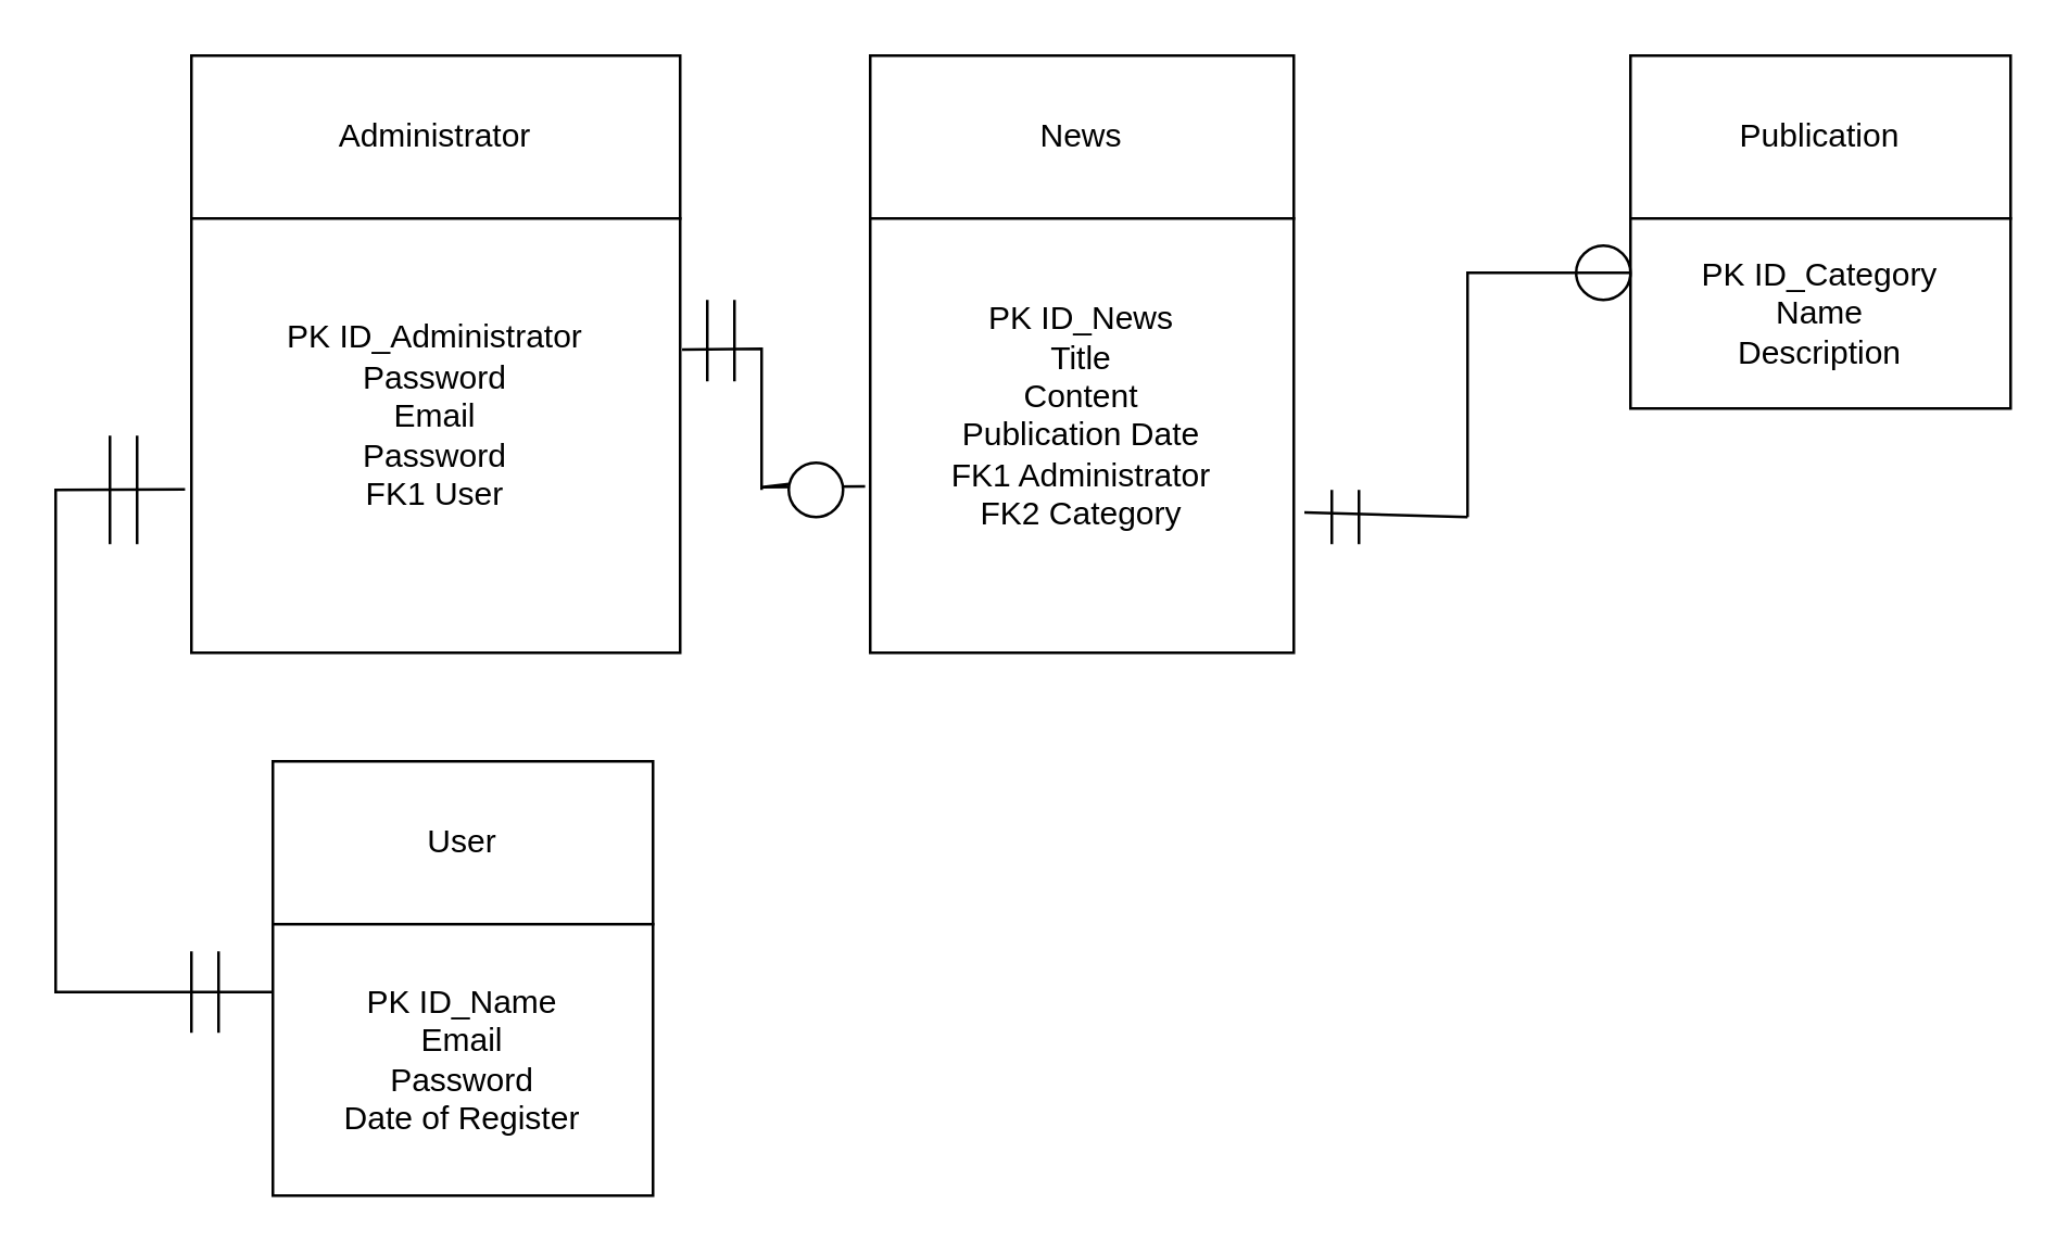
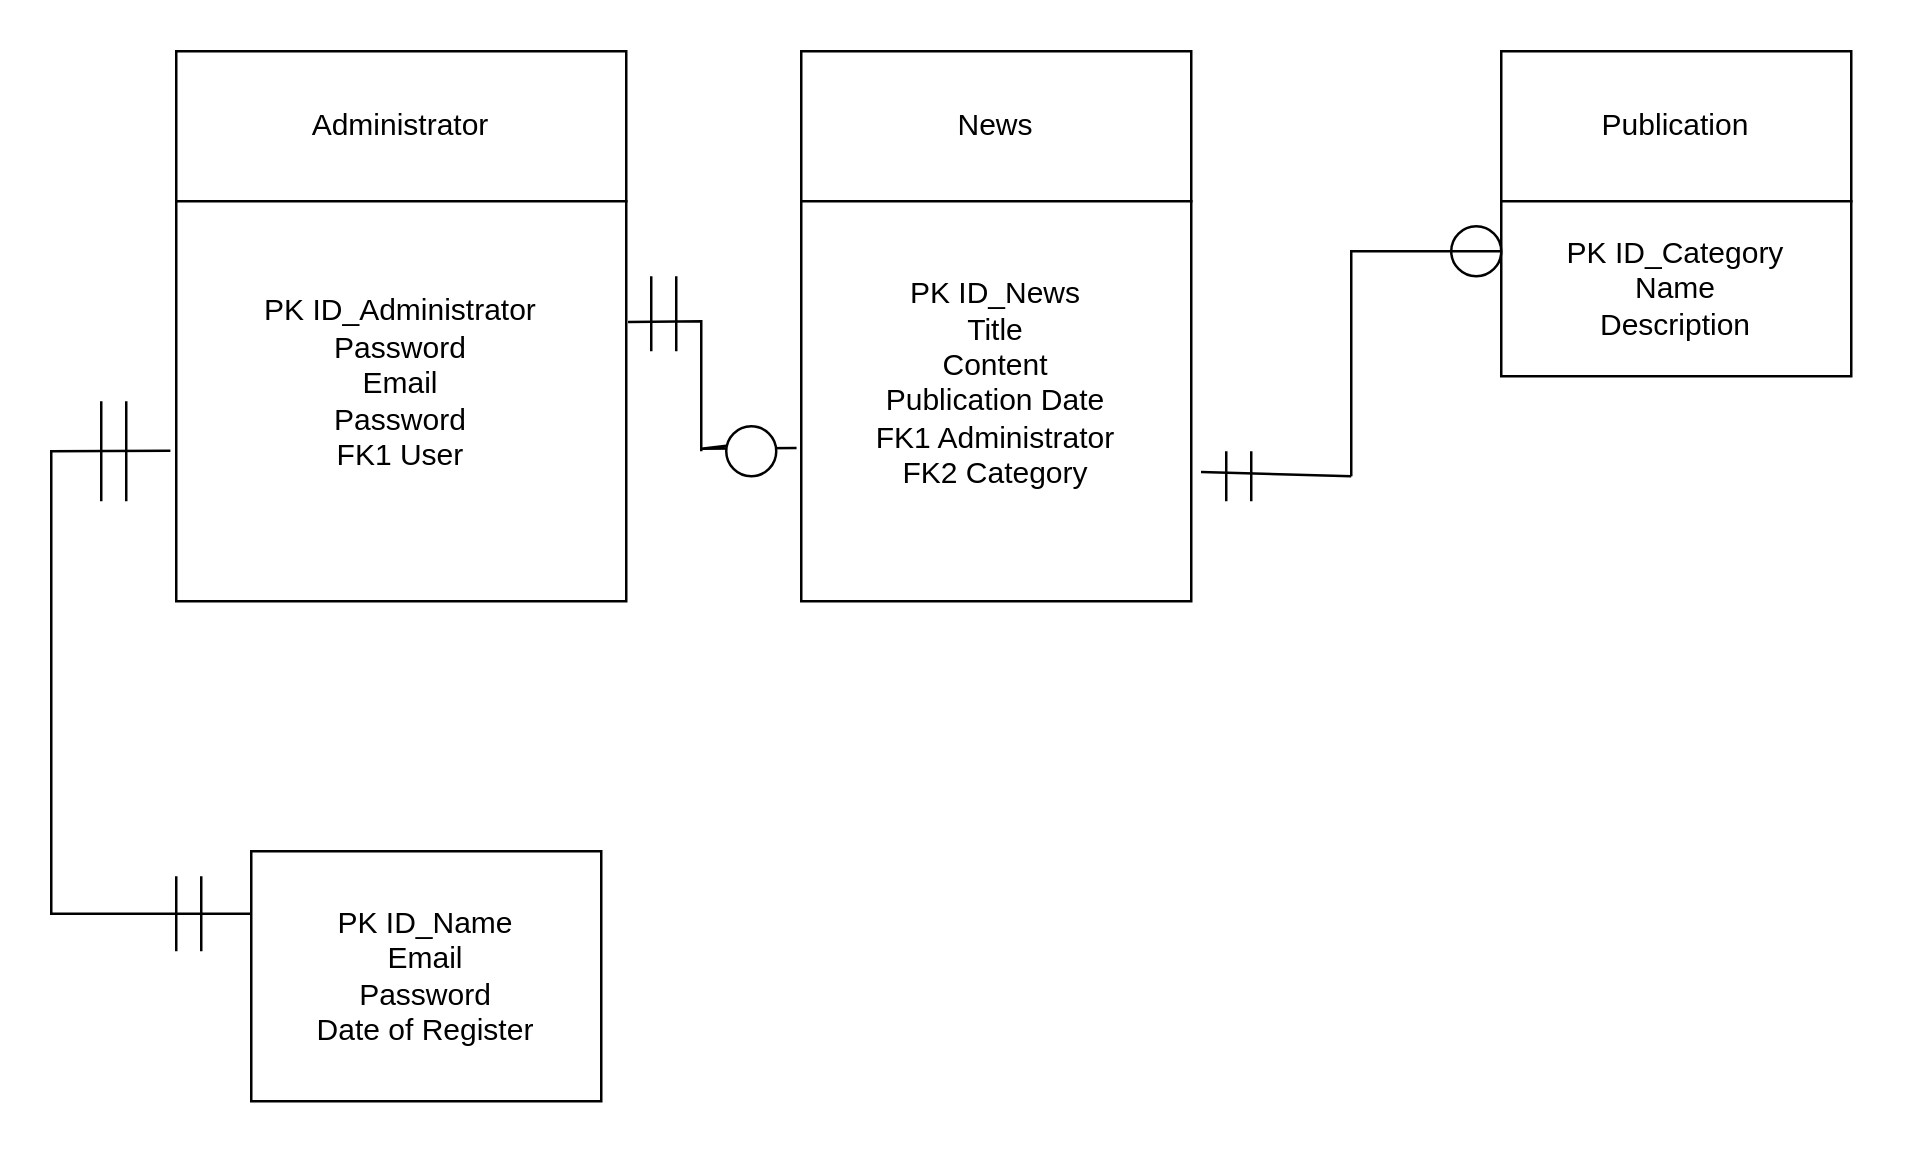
  <mxCell id="0" />
  <mxCell id="1" parent="0" />
  <mxCell id="2" value="Administrator" style="rounded=0;whiteSpace=wrap;html=1;" vertex="1" parent="1"><mxGeometry x="70" y="20" width="180" height="60" as="geometry" /></mxCell>
  <mxCell id="3" value="&lt;div&gt;PK ID_Administrator&lt;/div&gt;&lt;div&gt;Password&lt;br&gt;&lt;/div&gt;&lt;div&gt;Email&lt;br&gt;&lt;/div&gt;&lt;div&gt;Password&lt;/div&gt;&lt;div&gt;FK1 User&lt;br&gt;&lt;/div&gt;&lt;div&gt;&lt;br&gt;&lt;/div&gt;" style="rounded=0;whiteSpace=wrap;html=1;" vertex="1" parent="1"><mxGeometry x="70" y="80" width="180" height="160" as="geometry" /></mxCell>
  <mxCell id="4" value="News" style="rounded=0;whiteSpace=wrap;html=1;" vertex="1" parent="1"><mxGeometry x="320" y="20" width="156" height="60" as="geometry" /></mxCell>
  <mxCell id="5" value="&lt;div&gt;PK ID_News&lt;/div&gt;&lt;div&gt;Title&lt;/div&gt;&lt;div&gt;Content&lt;/div&gt;&lt;div&gt;Publication Date&lt;/div&gt;&lt;div&gt;FK1 Administrator&lt;br&gt;&lt;/div&gt;&lt;div&gt;FK2 Category&lt;br&gt;&lt;/div&gt;&lt;div&gt;&lt;br&gt;&lt;/div&gt;" style="rounded=0;whiteSpace=wrap;html=1;" vertex="1" parent="1"><mxGeometry x="320" y="80" width="156" height="160" as="geometry" /></mxCell>
  <mxCell id="6" value="Publication" style="rounded=0;whiteSpace=wrap;html=1;" vertex="1" parent="1"><mxGeometry x="600" y="20" width="140" height="60" as="geometry" /></mxCell>
  <mxCell id="7" value="&lt;div&gt;PK ID_Category&lt;/div&gt;&lt;div&gt;Name&lt;/div&gt;&lt;div&gt;Description&lt;br&gt;&lt;/div&gt;" style="rounded=0;whiteSpace=wrap;html=1;" vertex="1" parent="1"><mxGeometry x="600" y="80" width="140" height="70" as="geometry" /></mxCell>
- <mxCell id="8" value="User" style="rounded=0;whiteSpace=wrap;html=1;" vertex="1" parent="1"><mxGeometry x="100" y="280" width="140" height="60" as="geometry" /></mxCell>
  <mxCell id="9" value="&lt;div&gt;PK ID_Name&lt;/div&gt;&lt;div&gt;Email&lt;/div&gt;&lt;div&gt;Password&lt;/div&gt;&lt;div&gt;Date of Register&lt;br&gt;&lt;/div&gt;" style="rounded=0;whiteSpace=wrap;html=1;" vertex="1" parent="1"><mxGeometry x="100" y="340" width="140" height="100" as="geometry" /></mxCell>
  <mxCell id="10" value="" style="endArrow=none;html=1;rounded=0;" edge="1" parent="1"><mxGeometry width="50" height="50" relative="1" as="geometry"><mxPoint x="490" y="200" as="sourcePoint" /><mxPoint x="490" y="180" as="targetPoint" /><Array as="points" /></mxGeometry></mxCell>
  <mxCell id="11" value="" style="endArrow=none;html=1;rounded=0;" edge="1" parent="1"><mxGeometry width="50" height="50" relative="1" as="geometry"><mxPoint x="500" y="200" as="sourcePoint" /><mxPoint x="500" y="180" as="targetPoint" /><Array as="points"><mxPoint x="500" y="180" /></Array></mxGeometry></mxCell>
  <mxCell id="12" value="" style="endArrow=none;html=1;rounded=0;exitX=1.025;exitY=0.677;exitDx=0;exitDy=0;exitPerimeter=0;" edge="1" parent="1" source="5"><mxGeometry width="50" height="50" relative="1" as="geometry"><mxPoint x="480" y="188" as="sourcePoint" /><mxPoint x="540" y="190" as="targetPoint" /><Array as="points" /></mxGeometry></mxCell>
  <mxCell id="13" value="" style="ellipse;whiteSpace=wrap;html=1;aspect=fixed;" vertex="1" parent="1"><mxGeometry x="580" y="90" width="20" height="20" as="geometry" /></mxCell>
  <mxCell id="14" value="" style="endArrow=none;html=1;rounded=0;entryX=1;entryY=0.5;entryDx=0;entryDy=0;" edge="1" parent="1" target="13"><mxGeometry width="50" height="50" relative="1" as="geometry"><mxPoint x="540" y="190" as="sourcePoint" /><mxPoint x="560" y="80" as="targetPoint" /><Array as="points"><mxPoint x="540" y="100" /></Array></mxGeometry></mxCell>
  <mxCell id="15" value="" style="endArrow=none;html=1;rounded=0;entryX=-0.012;entryY=0.617;entryDx=0;entryDy=0;entryPerimeter=0;exitX=1;exitY=0.25;exitDx=0;exitDy=0;" edge="1" parent="1" source="17" target="5"><mxGeometry width="50" height="50" relative="1" as="geometry"><mxPoint x="230" y="370" as="sourcePoint" /><mxPoint x="280" y="320" as="targetPoint" /><Array as="points"><mxPoint x="280" y="179" /></Array></mxGeometry></mxCell>
  <mxCell id="16" value="" style="endArrow=none;html=1;rounded=0;exitX=1.004;exitY=0.302;exitDx=0;exitDy=0;exitPerimeter=0;" edge="1" parent="1" source="3"><mxGeometry width="50" height="50" relative="1" as="geometry"><mxPoint x="240" y="365" as="sourcePoint" /><mxPoint x="280" y="180" as="targetPoint" /><Array as="points"><mxPoint x="280" y="128" /></Array></mxGeometry></mxCell>
  <mxCell id="17" value="" style="ellipse;whiteSpace=wrap;html=1;aspect=fixed;" vertex="1" parent="1"><mxGeometry x="290" y="170" width="20" height="20" as="geometry" /></mxCell>
  <mxCell id="18" value="" style="endArrow=none;html=1;rounded=0;" edge="1" parent="1"><mxGeometry width="50" height="50" relative="1" as="geometry"><mxPoint x="270" y="140" as="sourcePoint" /><mxPoint x="270" y="110" as="targetPoint" /></mxGeometry></mxCell>
  <mxCell id="19" value="" style="endArrow=none;html=1;rounded=0;" edge="1" parent="1"><mxGeometry width="50" height="50" relative="1" as="geometry"><mxPoint x="260" y="140" as="sourcePoint" /><mxPoint x="260" y="110" as="targetPoint" /><Array as="points"><mxPoint x="260" y="130" /></Array></mxGeometry></mxCell>
  <mxCell id="20" value="" style="endArrow=none;html=1;rounded=0;entryX=-0.013;entryY=0.624;entryDx=0;entryDy=0;entryPerimeter=0;exitX=0;exitY=0.25;exitDx=0;exitDy=0;" edge="1" parent="1" source="9" target="3"><mxGeometry width="50" height="50" relative="1" as="geometry"><mxPoint x="20" y="370" as="sourcePoint" /><mxPoint x="70" y="190" as="targetPoint" /><Array as="points"><mxPoint x="20" y="365" /><mxPoint x="20" y="180" /></Array></mxGeometry></mxCell>
  <mxCell id="21" value="" style="endArrow=none;html=1;rounded=0;" edge="1" parent="1"><mxGeometry width="50" height="50" relative="1" as="geometry"><mxPoint x="70" y="380" as="sourcePoint" /><mxPoint x="70" y="350" as="targetPoint" /></mxGeometry></mxCell>
  <mxCell id="22" value="" style="endArrow=none;html=1;rounded=0;" edge="1" parent="1"><mxGeometry width="50" height="50" relative="1" as="geometry"><mxPoint x="80" y="380" as="sourcePoint" /><mxPoint x="80" y="350" as="targetPoint" /></mxGeometry></mxCell>
  <mxCell id="23" value="" style="endArrow=none;html=1;rounded=0;" edge="1" parent="1"><mxGeometry width="50" height="50" relative="1" as="geometry"><mxPoint x="50" y="200" as="sourcePoint" /><mxPoint x="50" y="160" as="targetPoint" /></mxGeometry></mxCell>
  <mxCell id="24" value="" style="endArrow=none;html=1;rounded=0;" edge="1" parent="1"><mxGeometry width="50" height="50" relative="1" as="geometry"><mxPoint x="40" y="200" as="sourcePoint" /><mxPoint x="40" y="160" as="targetPoint" /></mxGeometry></mxCell>
